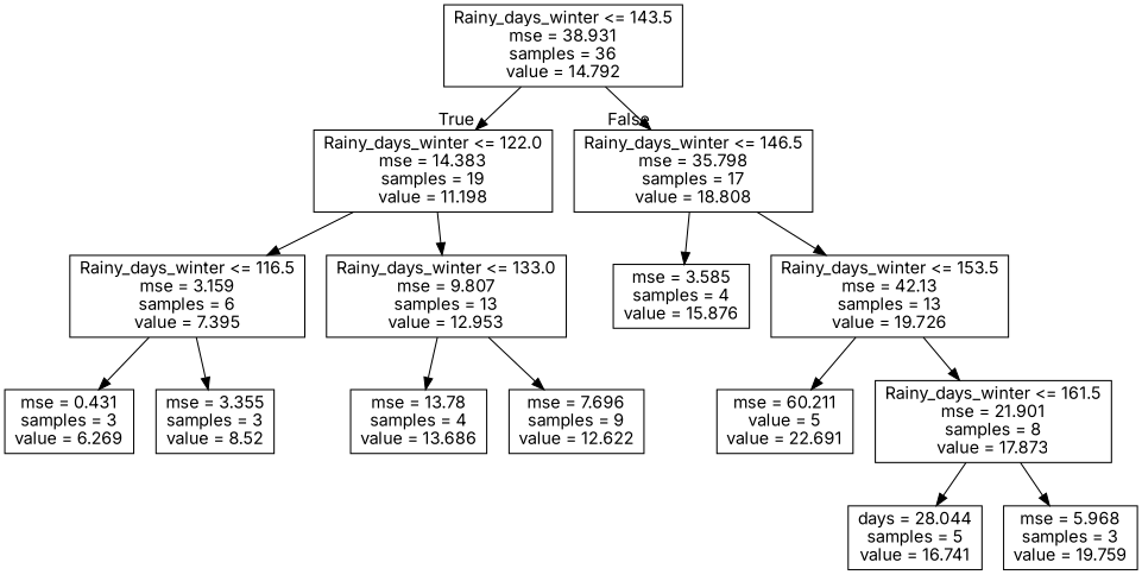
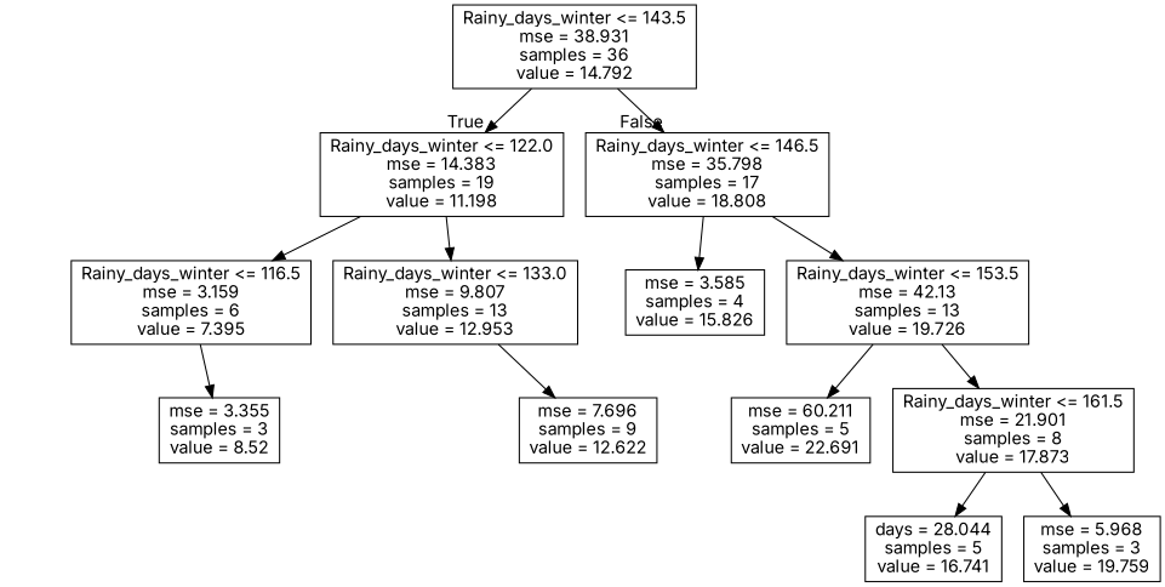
  digraph {
    fontname=Inter
    node [fontname=Inter shape=box]
    edge [fontname=Inter]
    n1 [label="Rainy_days_winter <= 143.5\nmse = 38.931\nsamples = 36\nvalue = 14.792"]
    n2 [label="Rainy_days_winter <= 122.0\nmse = 14.383\nsamples = 19\nvalue = 11.198"]
    n3 [label="Rainy_days_winter <= 146.5\nmse = 35.798\nsamples = 17\nvalue = 18.808"]
    n4 [label="Rainy_days_winter <= 116.5\nmse = 3.159\nsamples = 6\nvalue = 7.395"]
    n5 [label="Rainy_days_winter <= 133.0\nmse = 9.807\nsamples = 13\nvalue = 12.953"]
-   n6 [label="mse = 3.585\nsamples = 4\nvalue = 15.876"]
+   n6 [label="mse = 3.585\nsamples = 4\nvalue = 15.826"]
    n7 [label="Rainy_days_winter <= 153.5\nmse = 42.13\nsamples = 13\nvalue = 19.726"]
-   n8 [label="mse = 0.431\nsamples = 3\nvalue = 6.269"]
    n9 [label="mse = 3.355\nsamples = 3\nvalue = 8.52"]
-   n10 [label="mse = 13.78\nsamples = 4\nvalue = 13.686"]
    n11 [label="mse = 7.696\nsamples = 9\nvalue = 12.622"]
-   n12 [label="mse = 60.211\nvalue = 5\nvalue = 22.691"]
+   n12 [label="mse = 60.211\nsamples = 5\nvalue = 22.691"]
    n13 [label="Rainy_days_winter <= 161.5\nmse = 21.901\nsamples = 8\nvalue = 17.873"]
    n14 [label="days = 28.044\nsamples = 5\nvalue = 16.741"]
    n15 [label="mse = 5.968\nsamples = 3\nvalue = 19.759"]
    n1 -> n2 [headlabel=True labelangle=45 labeldistance=2.5]
    n1 -> n3 [headlabel=False labelangle=-45 labeldistance=2.5]
    n2 -> n4
    n2 -> n5
    n3 -> n6
    n3 -> n7
-   n4 -> n8
    n4 -> n9
-   n5 -> n10
    n5 -> n11
    n7 -> n12
    n7 -> n13
    n13 -> n14
    n13 -> n15
  }
